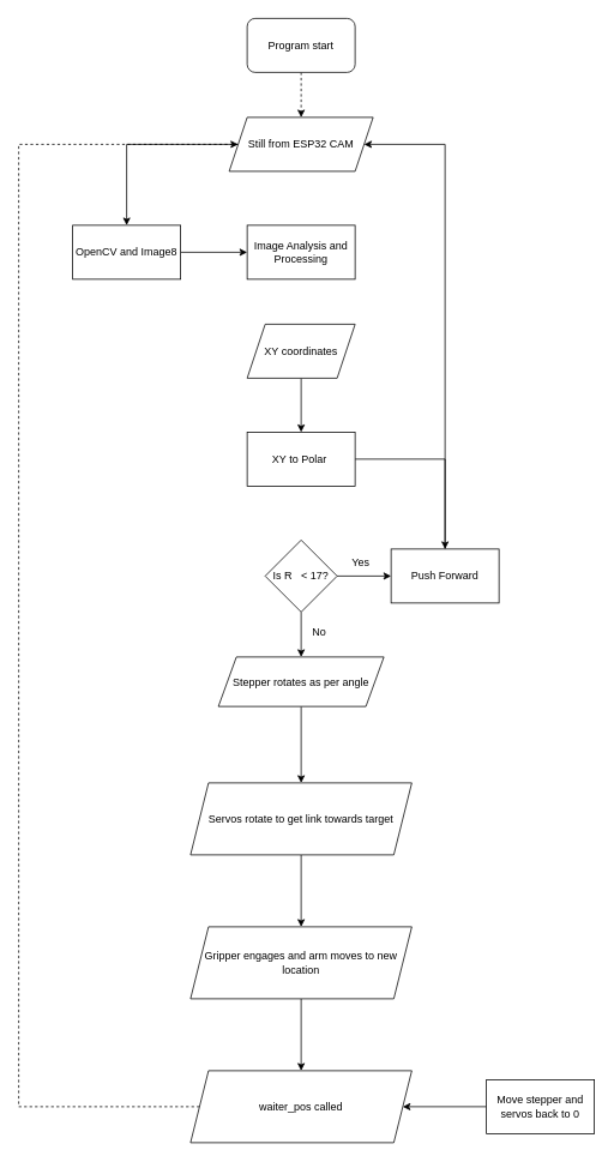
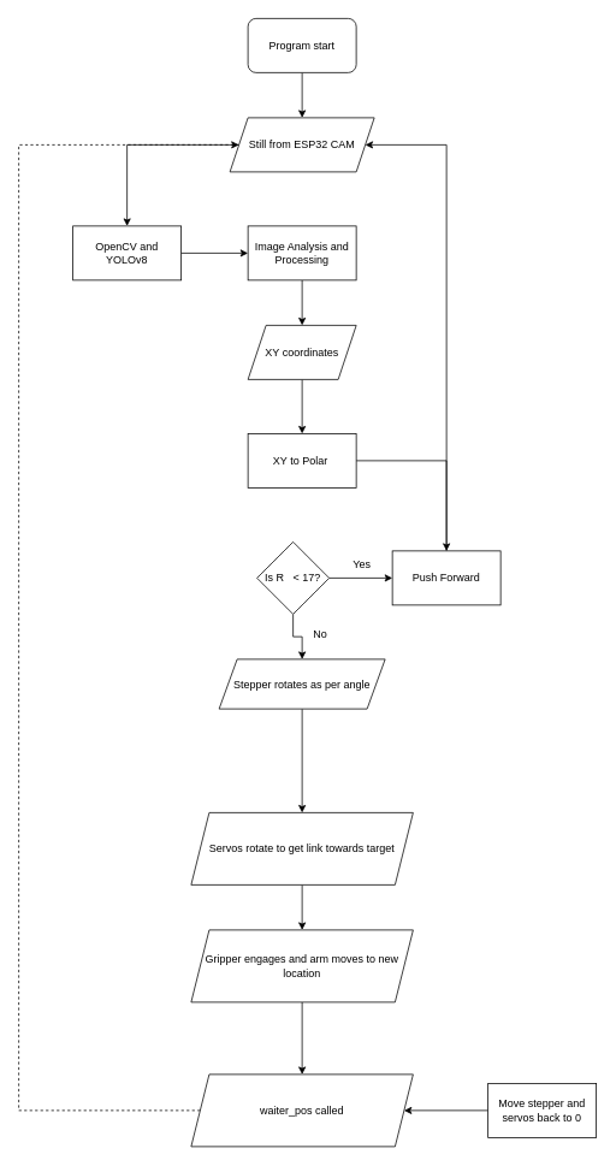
  <mxCell id="0" />
  <mxCell id="1" parent="0" />
- <mxCell id="2" value="" style="edgeStyle=orthogonalEdgeStyle;rounded=0;orthogonalLoop=1;jettySize=auto;html=1;dashed=1;" parent="1" source="3" target="5" edge="1"><mxGeometry relative="1" as="geometry" /></mxCell>
+ <mxCell id="2" value="" style="edgeStyle=orthogonalEdgeStyle;rounded=0;orthogonalLoop=1;jettySize=auto;html=1;" parent="1" source="3" target="5" edge="1"><mxGeometry relative="1" as="geometry" /></mxCell>
  <mxCell id="3" value="Program start" style="rounded=1;whiteSpace=wrap;html=1;" parent="1" vertex="1"><mxGeometry x="274" y="20" width="120" height="60" as="geometry" /></mxCell>
  <mxCell id="4" value="" style="edgeStyle=orthogonalEdgeStyle;rounded=0;orthogonalLoop=1;jettySize=auto;html=1;" parent="1" source="5" target="20" edge="1"><mxGeometry relative="1" as="geometry" /></mxCell>
  <mxCell id="5" value="Still from ESP32 CAM" style="shape=parallelogram;perimeter=parallelogramPerimeter;whiteSpace=wrap;html=1;fixedSize=1;" parent="1" vertex="1"><mxGeometry x="254" y="130" width="160" height="60" as="geometry" /></mxCell>
+ <mxCell id="6" value="" style="edgeStyle=orthogonalEdgeStyle;rounded=0;orthogonalLoop=1;jettySize=auto;html=1;" parent="1" source="7" target="9" edge="1"><mxGeometry relative="1" as="geometry" /></mxCell>
  <mxCell id="7" value="Image Analysis and Processing" style="whiteSpace=wrap;html=1;" parent="1" vertex="1"><mxGeometry x="274" y="250" width="120" height="60" as="geometry" /></mxCell>
  <mxCell id="8" value="" style="edgeStyle=orthogonalEdgeStyle;rounded=0;orthogonalLoop=1;jettySize=auto;html=1;" parent="1" source="9" target="11" edge="1"><mxGeometry relative="1" as="geometry" /></mxCell>
  <mxCell id="9" value="XY coordinates" style="shape=parallelogram;perimeter=parallelogramPerimeter;whiteSpace=wrap;html=1;fixedSize=1;" parent="1" vertex="1"><mxGeometry x="274" y="360" width="120" height="60" as="geometry" /></mxCell>
  <mxCell id="10" value="" style="edgeStyle=orthogonalEdgeStyle;rounded=0;orthogonalLoop=1;jettySize=auto;html=1;" parent="1" source="11" target="18" edge="1"><mxGeometry relative="1" as="geometry" /></mxCell>
  <mxCell id="11" value="XY to Polar&amp;nbsp;" style="whiteSpace=wrap;html=1;" parent="1" vertex="1"><mxGeometry x="274" y="480" width="120" height="60" as="geometry" /></mxCell>
  <mxCell id="12" value="" style="edgeStyle=orthogonalEdgeStyle;rounded=0;orthogonalLoop=1;jettySize=auto;html=1;" edge="1" parent="1" source="13" target="24"><mxGeometry relative="1" as="geometry" /></mxCell>
  <mxCell id="13" value="Stepper rotates as per angle" style="shape=parallelogram;perimeter=parallelogramPerimeter;whiteSpace=wrap;html=1;fixedSize=1;" parent="1" vertex="1"><mxGeometry x="242" y="730" width="184" height="55" as="geometry" /></mxCell>
  <mxCell id="14" value="" style="edgeStyle=orthogonalEdgeStyle;rounded=0;orthogonalLoop=1;jettySize=auto;html=1;" parent="1" source="16" target="13" edge="1"><mxGeometry relative="1" as="geometry" /></mxCell>
  <mxCell id="15" value="" style="edgeStyle=orthogonalEdgeStyle;rounded=0;orthogonalLoop=1;jettySize=auto;html=1;" parent="1" source="16" target="18" edge="1"><mxGeometry relative="1" as="geometry" /></mxCell>
- <mxCell id="16" value="Is R&amp;nbsp; &amp;nbsp;&amp;lt; 17?" style="rhombus;whiteSpace=wrap;html=1;" parent="1" vertex="1"><mxGeometry x="294" y="600" width="80" height="80" as="geometry" /></mxCell>
+ <mxCell id="16" value="Is R&amp;nbsp; &amp;nbsp;&amp;lt; 17?" style="rhombus;whiteSpace=wrap;html=1;" parent="1" vertex="1"><mxGeometry x="284" y="600" width="80" height="80" as="geometry" /></mxCell>
  <mxCell id="17" style="edgeStyle=orthogonalEdgeStyle;rounded=0;orthogonalLoop=1;jettySize=auto;html=1;entryX=1;entryY=0.5;entryDx=0;entryDy=0;" parent="1" source="18" target="5" edge="1"><mxGeometry relative="1" as="geometry"><Array as="points"><mxPoint x="494" y="160" /></Array></mxGeometry></mxCell>
  <mxCell id="18" value="Push Forward" style="whiteSpace=wrap;html=1;" parent="1" vertex="1"><mxGeometry x="434" y="610" width="120" height="60" as="geometry" /></mxCell>
  <mxCell id="19" value="" style="edgeStyle=orthogonalEdgeStyle;rounded=0;orthogonalLoop=1;jettySize=auto;html=1;" parent="1" source="20" target="7" edge="1"><mxGeometry relative="1" as="geometry" /></mxCell>
- <mxCell id="20" value="OpenCV and Image8" style="rounded=0;whiteSpace=wrap;html=1;" parent="1" vertex="1"><mxGeometry x="80" y="250" width="120" height="60" as="geometry" /></mxCell>
+ <mxCell id="20" value="OpenCV and YOLOv8" style="rounded=0;whiteSpace=wrap;html=1;" parent="1" vertex="1"><mxGeometry x="80" y="250" width="120" height="60" as="geometry" /></mxCell>
  <mxCell id="21" value="Yes" style="text;html=1;align=center;verticalAlign=middle;resizable=0;points=[];autosize=1;strokeColor=none;fillColor=none;" parent="1" vertex="1"><mxGeometry x="380" y="610" width="40" height="30" as="geometry" /></mxCell>
  <mxCell id="22" value="No" style="text;html=1;align=center;verticalAlign=middle;resizable=0;points=[];autosize=1;strokeColor=none;fillColor=none;" parent="1" vertex="1"><mxGeometry x="334" y="688" width="40" height="30" as="geometry" /></mxCell>
  <mxCell id="23" value="" style="edgeStyle=orthogonalEdgeStyle;rounded=0;orthogonalLoop=1;jettySize=auto;html=1;" edge="1" parent="1" source="24" target="26"><mxGeometry relative="1" as="geometry" /></mxCell>
- <mxCell id="24" value="Servos rotate to get link towards target" style="shape=parallelogram;perimeter=parallelogramPerimeter;whiteSpace=wrap;html=1;fixedSize=1;" vertex="1" parent="1"><mxGeometry x="211" y="870" width="246" height="80" as="geometry" /></mxCell>
+ <mxCell id="24" value="Servos rotate to get link towards target" style="shape=parallelogram;perimeter=parallelogramPerimeter;whiteSpace=wrap;html=1;fixedSize=1;" vertex="1" parent="1"><mxGeometry x="211" y="900" width="246" height="80" as="geometry" /></mxCell>
  <mxCell id="25" value="" style="edgeStyle=orthogonalEdgeStyle;rounded=0;orthogonalLoop=1;jettySize=auto;html=1;" edge="1" parent="1" source="26" target="28"><mxGeometry relative="1" as="geometry" /></mxCell>
  <mxCell id="26" value="Gripper engages and arm moves to new location" style="shape=parallelogram;perimeter=parallelogramPerimeter;whiteSpace=wrap;html=1;fixedSize=1;" vertex="1" parent="1"><mxGeometry x="211" y="1030" width="246" height="80" as="geometry" /></mxCell>
  <mxCell id="27" style="edgeStyle=orthogonalEdgeStyle;rounded=0;orthogonalLoop=1;jettySize=auto;html=1;entryX=0;entryY=0.5;entryDx=0;entryDy=0;dashed=1;" edge="1" parent="1" source="28" target="5"><mxGeometry relative="1" as="geometry"><Array as="points"><mxPoint x="20" y="1230" /><mxPoint x="20" y="160" /></Array></mxGeometry></mxCell>
  <mxCell id="28" value="waiter_pos called" style="shape=parallelogram;perimeter=parallelogramPerimeter;whiteSpace=wrap;html=1;fixedSize=1;" vertex="1" parent="1"><mxGeometry x="211" y="1190" width="246" height="80" as="geometry" /></mxCell>
  <mxCell id="29" value="" style="edgeStyle=orthogonalEdgeStyle;rounded=0;orthogonalLoop=1;jettySize=auto;html=1;" edge="1" parent="1" source="30" target="28"><mxGeometry relative="1" as="geometry" /></mxCell>
  <mxCell id="30" value="Move stepper and servos back to 0" style="rounded=0;whiteSpace=wrap;html=1;" vertex="1" parent="1"><mxGeometry x="540" y="1200" width="120" height="60" as="geometry" /></mxCell>
